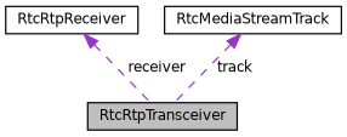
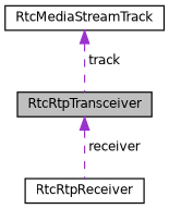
  digraph {
    node [color=black fillcolor=white fontname=Helvetica fontsize=10 shape=record style=filled]
    edge [color=darkorchid3 dir=back fontname=Helvetica fontsize=10 labelfontname=Helvetica labelfontsize=10 style=dashed]
    n1 [fillcolor=grey75 fontcolor=black height=0.2 label=RtcRtpTransceiver width=0.4]
    n2 [height=0.2 label=RtcRtpReceiver width=0.4]
    n3 [height=0.2 label=RtcMediaStreamTrack width=0.4]
-   n2 -> n1 [label=" receiver"]
+   n1 -> n2 [label=" receiver"]
    n3 -> n1 [label=" track"]
  }
